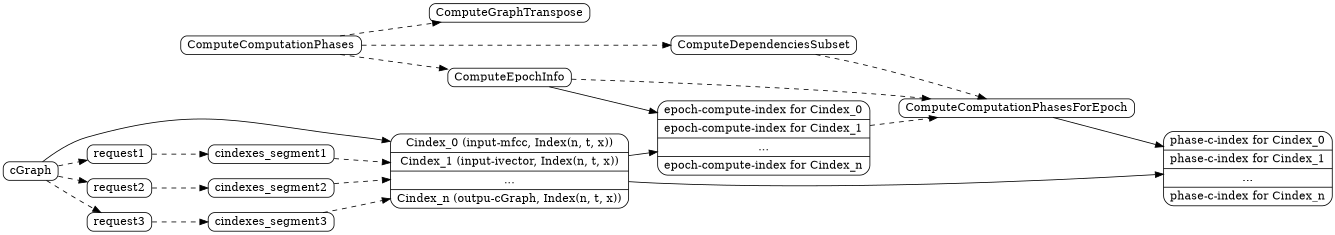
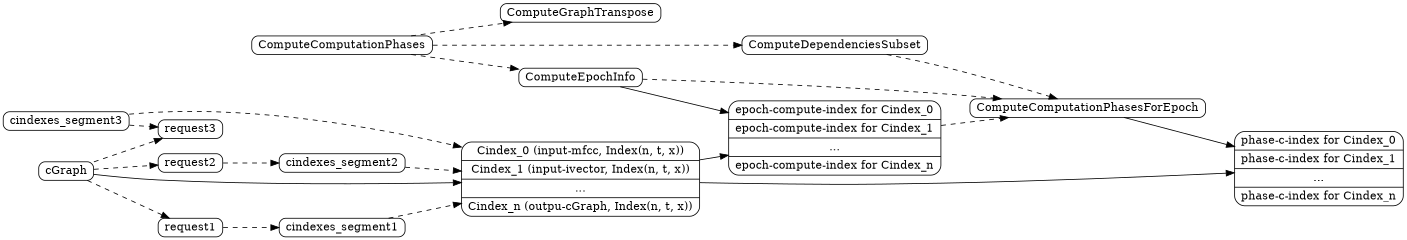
  digraph {
    rankdir=LR
    node [shape=Mrecord]
    edge [style=dashed]
    ComputeComputationPhases [height=.1 width=.1]
    ComputeEpochInfo [height=.1 width=.1]
    ComputeDependenciesSubset [height=.1 width=.1]
    ComputeGraphTranspose [height=.1 width=.1]
    ComputeComputationPhasesForEpoch [height=.1 width=.1]
    n6 [height=.1 label="epoch-compute-index for Cindex_0 | epoch-compute-index for Cindex_1 | ... | epoch-compute-index for Cindex_n" width=.1]
    n7 [height=.1 label="phase-c-index for Cindex_0 | phase-c-index for Cindex_1 | ... | phase-c-index for Cindex_n" width=.1]
    cGraph [height=.1 width=.1]
    request1 [height=.1 width=.1]
    request2 [height=.1 width=.1]
    request3 [height=.1 width=.1]
    n12 [height=.1 label="Cindex_0 (input-mfcc, Index(n, t, x)) | Cindex_1 (input-ivector, Index(n, t, x)) | ... |Cindex_n (outpu-cGraph, Index(n, t, x))" width=.1]
    cindexes_segment1 [height=.1 width=.1]
    cindexes_segment2 [height=.1 width=.1]
    cindexes_segment3 [height=.1 width=.1]
    subgraph sub_1 {
      ComputeComputationPhases
      ComputeEpochInfo
      ComputeDependenciesSubset
      ComputeGraphTranspose
      ComputeComputationPhasesForEpoch
    }
    ComputeComputationPhases -> ComputeEpochInfo
    ComputeComputationPhases -> ComputeDependenciesSubset
    ComputeComputationPhases -> ComputeGraphTranspose
    ComputeEpochInfo -> ComputeComputationPhasesForEpoch
    ComputeEpochInfo -> n6 [style=""]
    ComputeDependenciesSubset -> ComputeComputationPhasesForEpoch
    ComputeComputationPhasesForEpoch -> n7 [style=""]
    n6 -> ComputeComputationPhasesForEpoch
    cGraph -> request1
    cGraph -> request2
    cGraph -> request3
    cGraph -> n12 [style=""]
    request1 -> cindexes_segment1
    request2 -> cindexes_segment2
-   request3 -> cindexes_segment3
+   cindexes_segment3 -> request3
    n12 -> n6 [style=""]
    n12 -> n7 [style=""]
    cindexes_segment1 -> n12
    cindexes_segment2 -> n12
    cindexes_segment3 -> n12
  }
